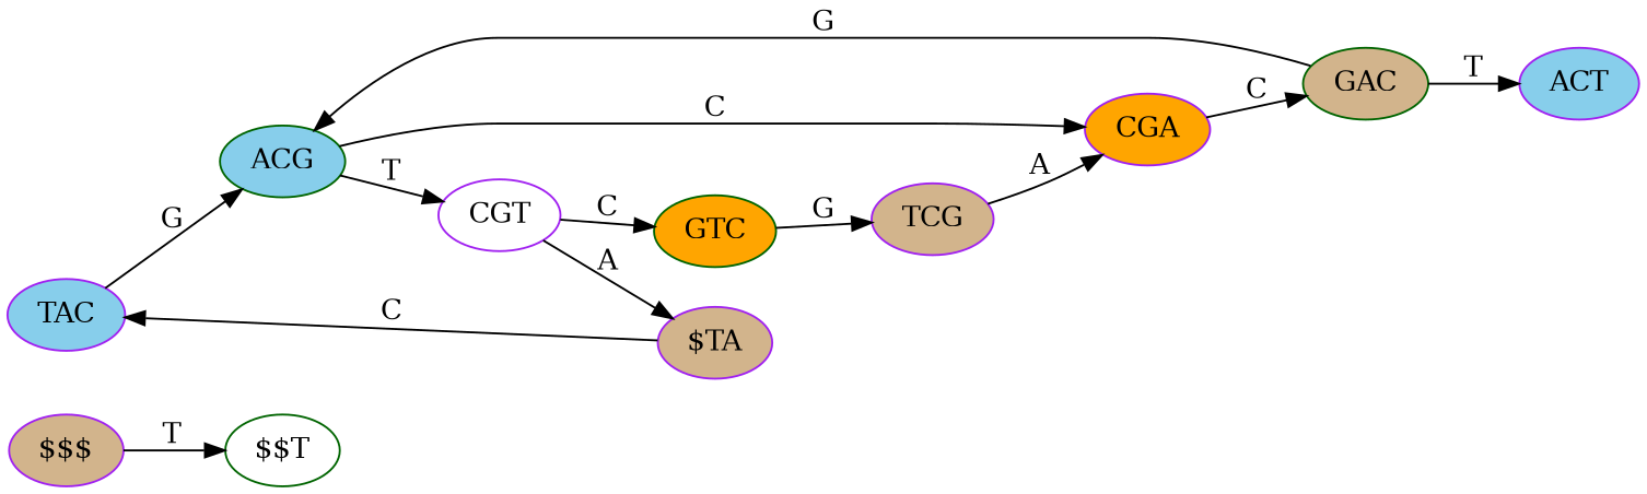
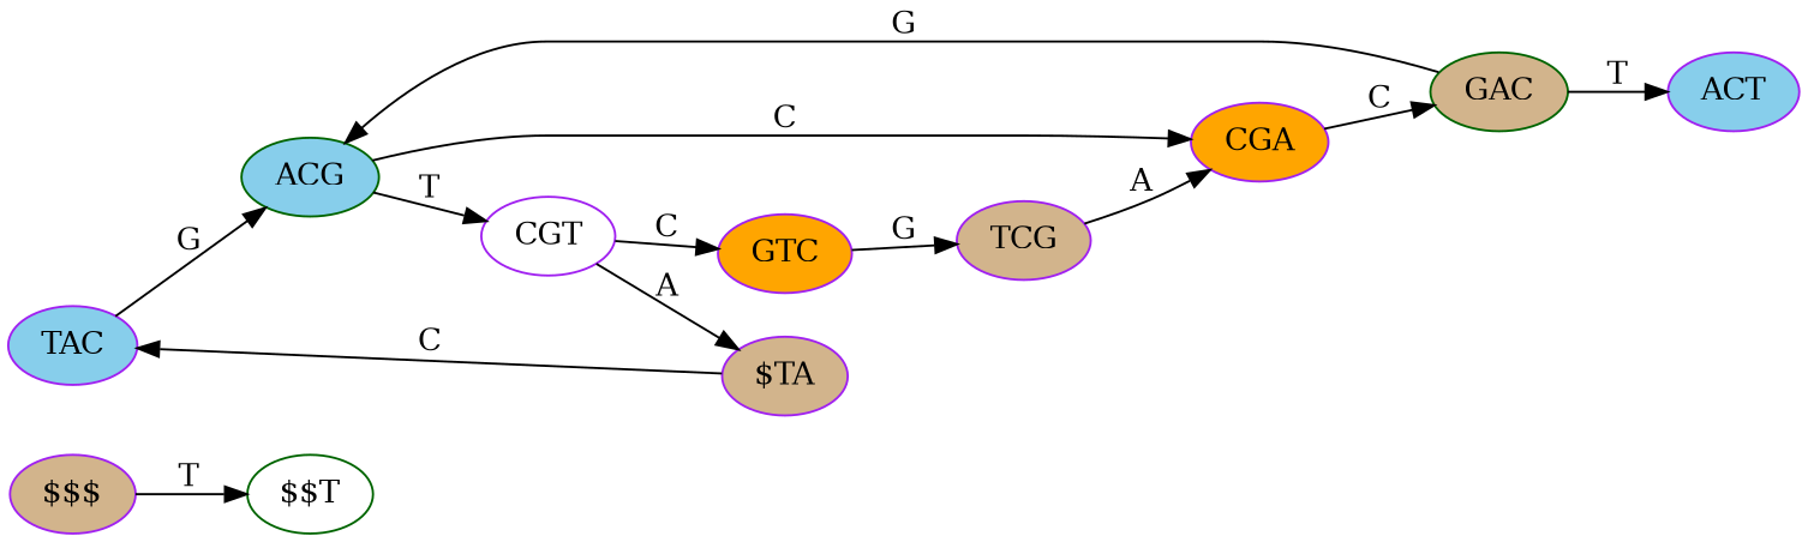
  digraph {
    rankdir=LR
    node [color=purple fillcolor=tan style=filled]
    "$$T" [color=darkgreen fillcolor=white]
    "$$$"
    TAC [fillcolor=skyblue]
    "$TA"
    CGA [fillcolor=orange]
    GAC [color=darkgreen]
    ACG [color=darkgreen fillcolor=skyblue]
    ACT [fillcolor=skyblue]
    CGT [fillcolor=white]
-   GTC [color=darkgreen fillcolor=orange]
+   GTC [fillcolor=orange]
    TCG
    "$$$" -> "$$T" [label=T]
    TAC -> ACG [label=G]
    "$TA" -> TAC [label=C]
    CGA -> GAC [label=C]
    GAC -> ACG [label=G]
    GAC -> ACT [label=T]
    ACG -> CGA [label=C]
    ACG -> CGT [label=T]
    CGT -> "$TA" [label=A]
    CGT -> GTC [label=C]
    GTC -> TCG [label=G]
    TCG -> CGA [label=A]
  }
